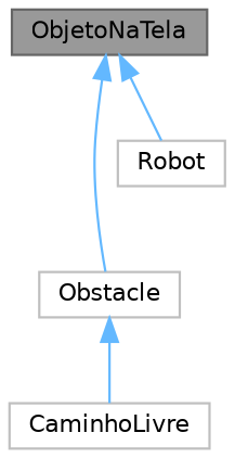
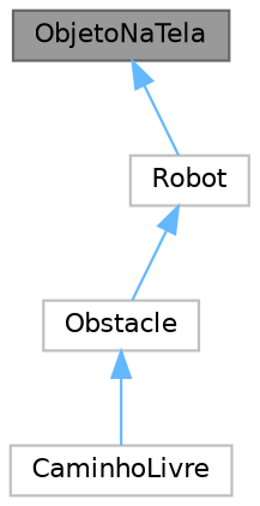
  digraph {
    node [color=grey75 fillcolor=white fontname=Helvetica fontsize=10 shape=box style=filled]
    edge [color=steelblue1 dir=back fontname=Helvetica fontsize=10 labelfontname=Helvetica labelfontsize=10 style=solid]
    n1 [color=gray40 fillcolor=grey60 fontcolor=black height=0.2 label=ObjetoNaTela width=0.4]
    n2 [height=0.2 label=Obstacle width=0.4]
    n3 [height=0.2 label=Robot width=0.4]
    n4 [height=0.2 label=CaminhoLivre width=0.4]
-   n1 -> n2
+   n3 -> n2
    n1 -> n3
    n2 -> n4
  }
